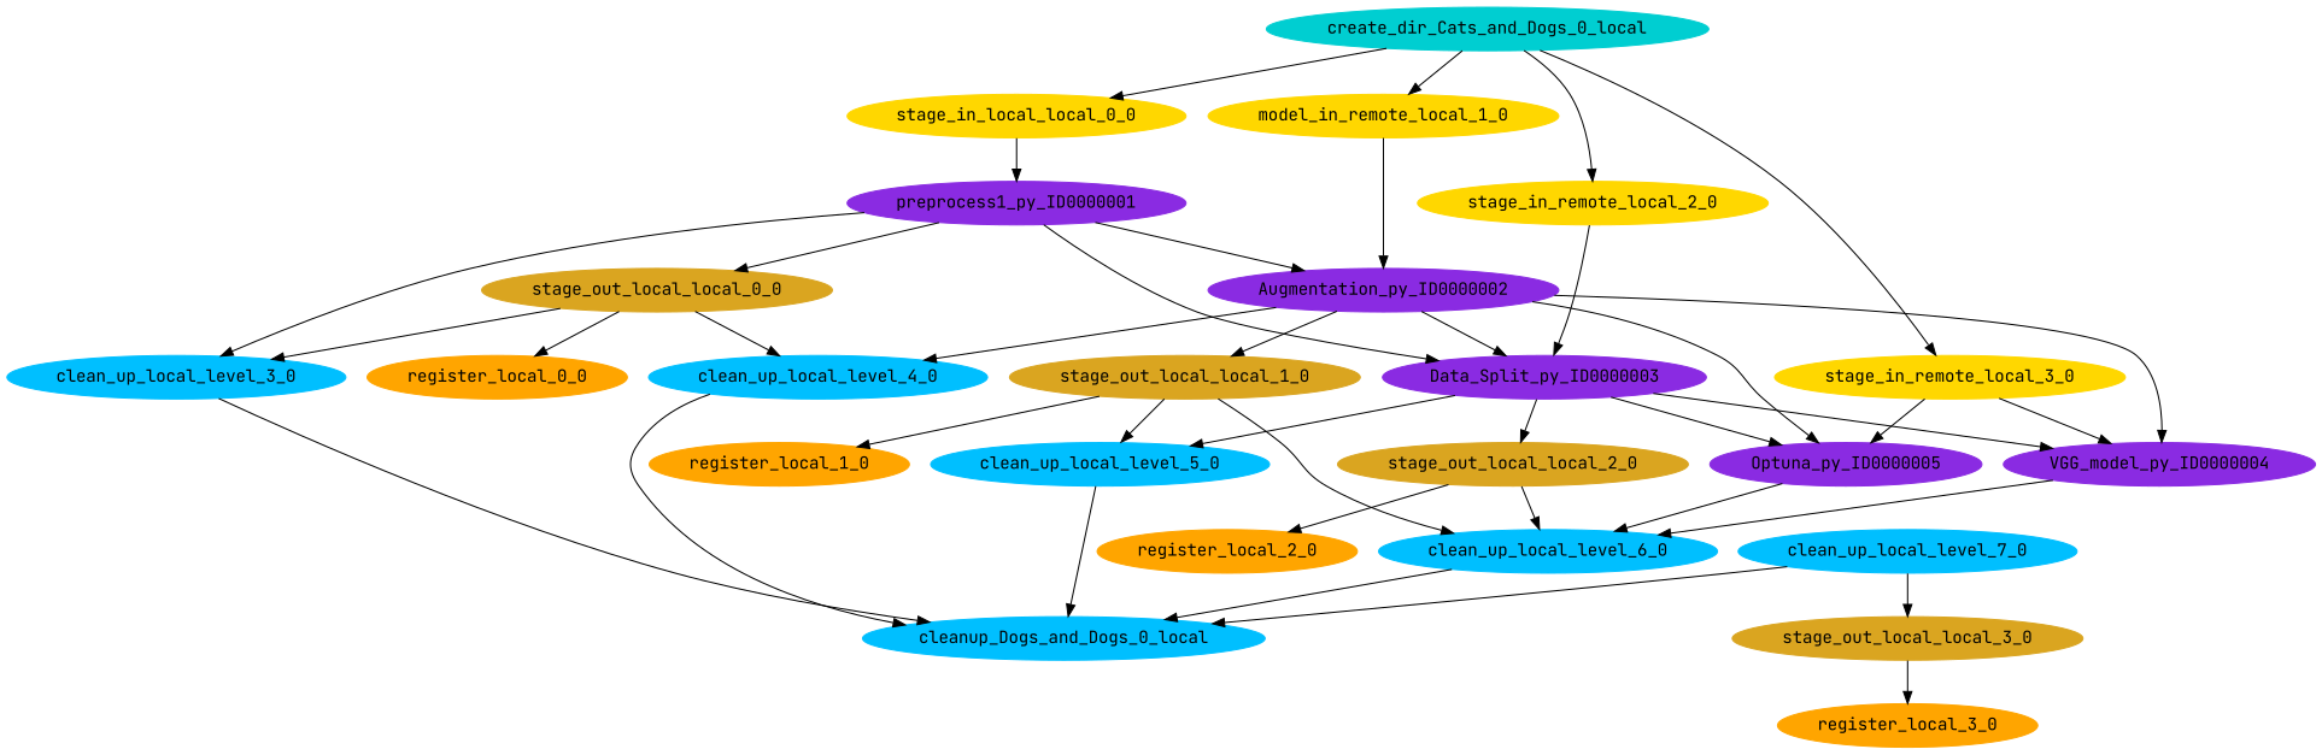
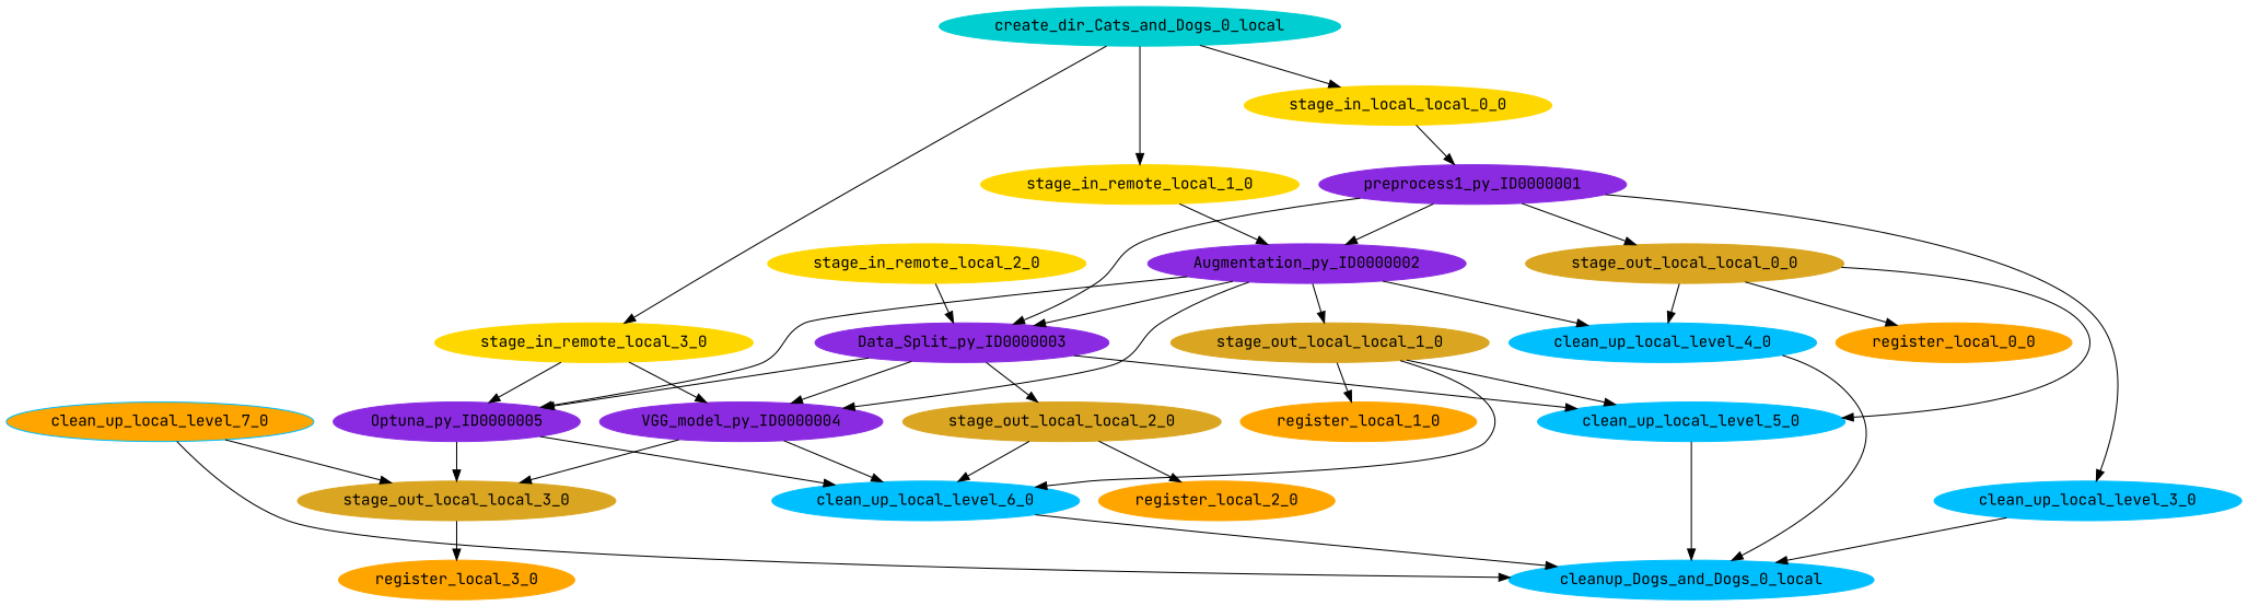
  digraph {
    fontname="JetBrains Mono"
    node [color=deepskyblue fontname="JetBrains Mono" shape=ellipse style=filled]
    edge [arrowhead=normal arrowsize=1.0 fontname="JetBrains Mono"]
    n1 [color=gold label=stage_in_remote_local_2_0]
    n2 [color=blueviolet label=Data_Split_py_ID0000003]
    n3 [label=clean_up_local_level_5_0]
    n4 [color=blueviolet label=Optuna_py_ID0000005]
    n5 [color=goldenrod label=stage_out_local_local_2_0]
    n6 [color=blueviolet label=VGG_model_py_ID0000004]
    n7 [label=cleanup_Dogs_and_Dogs_0_local]
-   n8 [color=gold label=model_in_remote_local_1_0]
+   n8 [color=gold label=stage_in_remote_local_1_0]
    n9 [color=blueviolet label=Augmentation_py_ID0000002]
    n10 [label=clean_up_local_level_4_0]
    n11 [color=goldenrod label=stage_out_local_local_1_0]
    n12 [color=blueviolet label=preprocess1_py_ID0000001]
    n13 [label=clean_up_local_level_3_0]
    n14 [color=goldenrod label=stage_out_local_local_0_0]
    n15 [color=orange label=register_local_0_0]
    n16 [label=clean_up_local_level_6_0]
-   n17 [label=clean_up_local_level_7_0]
+   n17 [label=clean_up_local_level_7_0 fillcolor=orange]
    n18 [color=goldenrod label=stage_out_local_local_3_0]
    n19 [color=gold label=stage_in_local_local_0_0]
    n20 [color=orange label=register_local_2_0]
    n21 [color=gold label=stage_in_remote_local_3_0]
    n22 [color=orange label=register_local_3_0]
    n23 [color=orange label=register_local_1_0]
    n24 [color=darkturquoise label=create_dir_Cats_and_Dogs_0_local]
    n1 -> n2
    n2 -> n3
    n2 -> n4
    n2 -> n5
    n2 -> n6
    n3 -> n7
    n4 -> n16
+   n4 -> n18
    n5 -> n16
    n5 -> n20
    n6 -> n16
+   n6 -> n18
    n8 -> n9
    n9 -> n2
    n9 -> n4
    n9 -> n6
    n9 -> n10
    n9 -> n11
    n10 -> n7
    n11 -> n3
    n11 -> n16
    n11 -> n23
    n12 -> n2
    n12 -> n9
    n12 -> n13
    n12 -> n14
    n13 -> n7
-   n14 -> n13
+   n14 -> n3
    n14 -> n10
    n14 -> n15
    n16 -> n7
    n17 -> n7
    n17 -> n18
    n18 -> n22
    n19 -> n12
    n21 -> n4
    n21 -> n6
-   n24 -> n1
    n24 -> n8
    n24 -> n19
    n24 -> n21
  }
